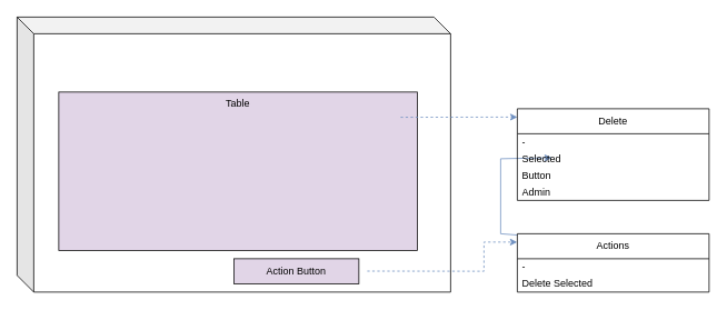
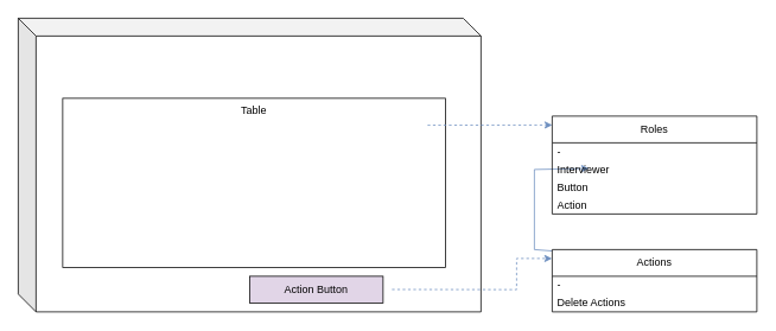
  <mxCell id="0" />
  <mxCell id="1" parent="0" />
  <mxCell id="2" value="" style="shape=cube;whiteSpace=wrap;html=1;boundedLbl=1;backgroundOutline=1;darkOpacity=0.05;darkOpacity2=0.1;" parent="1" vertex="1"><mxGeometry x="20" y="20" width="520" height="330" as="geometry" /></mxCell>
- <mxCell id="3" value="&lt;div&gt;Table&lt;/div&gt;" style="rounded=0;whiteSpace=wrap;html=1;verticalAlign=top;fillColor=#e1d5e7;" parent="1" vertex="1"><mxGeometry x="70" y="110" width="430" height="190" as="geometry" /></mxCell>
+ <mxCell id="3" value="&lt;div&gt;Table&lt;/div&gt;" style="rounded=0;whiteSpace=wrap;html=1;verticalAlign=top;" parent="1" vertex="1"><mxGeometry x="70" y="110" width="430" height="190" as="geometry" /></mxCell>
  <mxCell id="4" value="" style="endArrow=classic;dashed=1;html=1;rounded=0;exitX=1;exitY=0.5;exitDx=0;exitDy=0;fillColor=#dae8fc;strokeColor=#6c8ebf;startArrow=none;startFill=0;endFill=1;" parent="1" edge="1"><mxGeometry width="50" height="50" relative="1" as="geometry"><mxPoint x="480" y="140.26" as="sourcePoint" /><mxPoint x="620" y="140" as="targetPoint" /></mxGeometry></mxCell>
  <mxCell id="5" value="" style="endArrow=classic;html=1;rounded=0;entryX=0.005;entryY=0.394;entryDx=0;entryDy=0;entryPerimeter=0;fillColor=#dae8fc;strokeColor=#6c8ebf;" parent="1" edge="1"><mxGeometry width="50" height="50" relative="1" as="geometry"><mxPoint x="730" y="290" as="sourcePoint" /><mxPoint x="661.235" y="188.8" as="targetPoint" /><Array as="points"><mxPoint x="600" y="280" /><mxPoint x="600" y="190" /></Array></mxGeometry></mxCell>
- <mxCell id="6" value="Delete" style="swimlane;fontStyle=0;childLayout=stackLayout;horizontal=1;startSize=30;horizontalStack=0;resizeParent=1;resizeParentMax=0;resizeLast=0;collapsible=1;marginBottom=0;whiteSpace=wrap;html=1;" vertex="1" parent="1"><mxGeometry x="620" y="130" width="230" height="110" as="geometry" /></mxCell>
+ <mxCell id="6" value="Roles" style="swimlane;fontStyle=0;childLayout=stackLayout;horizontal=1;startSize=30;horizontalStack=0;resizeParent=1;resizeParentMax=0;resizeLast=0;collapsible=1;marginBottom=0;whiteSpace=wrap;html=1;" vertex="1" parent="1"><mxGeometry x="620" y="130" width="230" height="110" as="geometry" /></mxCell>
  <mxCell id="7" value="-" style="text;strokeColor=none;fillColor=none;align=left;verticalAlign=middle;spacingLeft=4;spacingRight=4;overflow=hidden;points=[[0,0.5],[1,0.5]];portConstraint=eastwest;rotatable=0;whiteSpace=wrap;html=1;" vertex="1" parent="6"><mxGeometry y="30" width="230" height="20" as="geometry" /></mxCell>
- <mxCell id="8" value="Selected" style="text;strokeColor=none;fillColor=none;align=left;verticalAlign=middle;spacingLeft=4;spacingRight=4;overflow=hidden;points=[[0,0.5],[1,0.5]];portConstraint=eastwest;rotatable=0;whiteSpace=wrap;html=1;" vertex="1" parent="6"><mxGeometry y="50" width="230" height="20" as="geometry" /></mxCell>
+ <mxCell id="8" value="Interviewer" style="text;strokeColor=none;fillColor=none;align=left;verticalAlign=middle;spacingLeft=4;spacingRight=4;overflow=hidden;points=[[0,0.5],[1,0.5]];portConstraint=eastwest;rotatable=0;whiteSpace=wrap;html=1;" vertex="1" parent="6"><mxGeometry y="50" width="230" height="20" as="geometry" /></mxCell>
  <mxCell id="9" value="&lt;div&gt;Button&lt;/div&gt;" style="text;strokeColor=none;fillColor=none;align=left;verticalAlign=middle;spacingLeft=4;spacingRight=4;overflow=hidden;points=[[0,0.5],[1,0.5]];portConstraint=eastwest;rotatable=0;whiteSpace=wrap;html=1;" vertex="1" parent="6"><mxGeometry y="70" width="230" height="20" as="geometry" /></mxCell>
- <mxCell id="10" value="Admin" style="text;strokeColor=none;fillColor=none;align=left;verticalAlign=middle;spacingLeft=4;spacingRight=4;overflow=hidden;points=[[0,0.5],[1,0.5]];portConstraint=eastwest;rotatable=0;whiteSpace=wrap;html=1;" vertex="1" parent="6"><mxGeometry y="90" width="230" height="20" as="geometry" /></mxCell>
+ <mxCell id="10" value="Action" style="text;strokeColor=none;fillColor=none;align=left;verticalAlign=middle;spacingLeft=4;spacingRight=4;overflow=hidden;points=[[0,0.5],[1,0.5]];portConstraint=eastwest;rotatable=0;whiteSpace=wrap;html=1;" vertex="1" parent="6"><mxGeometry y="90" width="230" height="20" as="geometry" /></mxCell>
  <mxCell id="11" value="Action Button" style="rounded=0;whiteSpace=wrap;html=1;fillColor=#e1d5e7;" vertex="1" parent="1"><mxGeometry x="280" y="310" width="150" height="30" as="geometry" /></mxCell>
  <mxCell id="12" value="" style="endArrow=classic;dashed=1;html=1;rounded=0;exitX=1;exitY=0.5;exitDx=0;exitDy=0;fillColor=#dae8fc;strokeColor=#6c8ebf;startArrow=none;startFill=0;endFill=1;entryX=-0.001;entryY=0.143;entryDx=0;entryDy=0;entryPerimeter=0;" edge="1" parent="1" target="13"><mxGeometry width="50" height="50" relative="1" as="geometry"><mxPoint x="440" y="324.84" as="sourcePoint" /><mxPoint x="620" y="325" as="targetPoint" /><Array as="points"><mxPoint x="580" y="325" /><mxPoint x="580" y="290" /></Array></mxGeometry></mxCell>
  <mxCell id="13" value="&lt;div&gt;Actions&lt;/div&gt;" style="swimlane;fontStyle=0;childLayout=stackLayout;horizontal=1;startSize=30;horizontalStack=0;resizeParent=1;resizeParentMax=0;resizeLast=0;collapsible=1;marginBottom=0;whiteSpace=wrap;html=1;" vertex="1" parent="1"><mxGeometry x="620" y="280" width="230" height="70" as="geometry" /></mxCell>
  <mxCell id="14" value="-" style="text;strokeColor=none;fillColor=none;align=left;verticalAlign=middle;spacingLeft=4;spacingRight=4;overflow=hidden;points=[[0,0.5],[1,0.5]];portConstraint=eastwest;rotatable=0;whiteSpace=wrap;html=1;" vertex="1" parent="13"><mxGeometry y="30" width="230" height="20" as="geometry" /></mxCell>
- <mxCell id="15" value="Delete Selected" style="text;strokeColor=none;fillColor=none;align=left;verticalAlign=middle;spacingLeft=4;spacingRight=4;overflow=hidden;points=[[0,0.5],[1,0.5]];portConstraint=eastwest;rotatable=0;whiteSpace=wrap;html=1;" vertex="1" parent="13"><mxGeometry y="50" width="230" height="20" as="geometry" /></mxCell>
+ <mxCell id="15" value="Delete Actions" style="text;strokeColor=none;fillColor=none;align=left;verticalAlign=middle;spacingLeft=4;spacingRight=4;overflow=hidden;points=[[0,0.5],[1,0.5]];portConstraint=eastwest;rotatable=0;whiteSpace=wrap;html=1;" vertex="1" parent="13"><mxGeometry y="50" width="230" height="20" as="geometry" /></mxCell>
